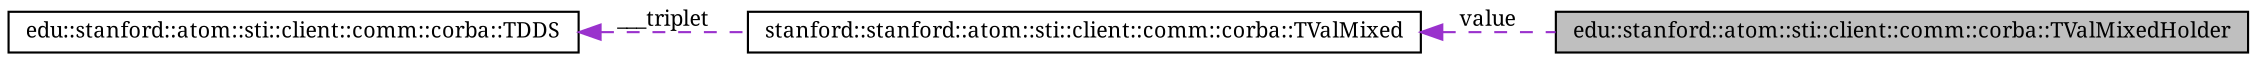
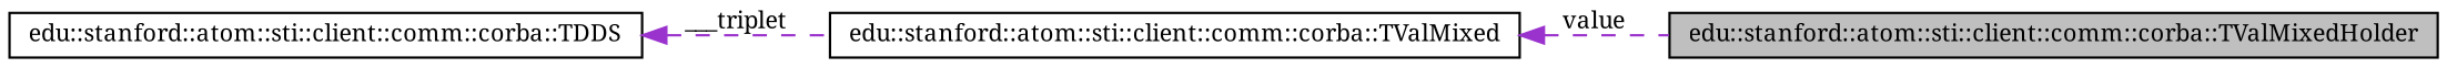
  digraph {
    fontname="Noto Serif"
    rankdir=LR
    node [color=black fillcolor=white fontname="Noto Serif" fontsize=10 shape=record style=filled]
    edge [color=darkorchid3 dir=back fontname="Noto Serif" fontsize=10 labelfontname="FreeSans.ttf" labelfontsize=10 style=dashed]
    n1 [fillcolor=grey75 fontcolor=black height=0.2 label="edu::stanford::atom::sti::client::comm::corba::TValMixedHolder" width=0.4]
-   n2 [height=0.2 label="stanford::stanford::atom::sti::client::comm::corba::TValMixed" width=0.4]
+   n2 [height=0.2 label="edu::stanford::atom::sti::client::comm::corba::TValMixed" width=0.4]
    n3 [height=0.2 label="edu::stanford::atom::sti::client::comm::corba::TDDS" width=0.4]
    n2 -> n1 [label=value]
    n3 -> n2 [label=___triplet]
  }
